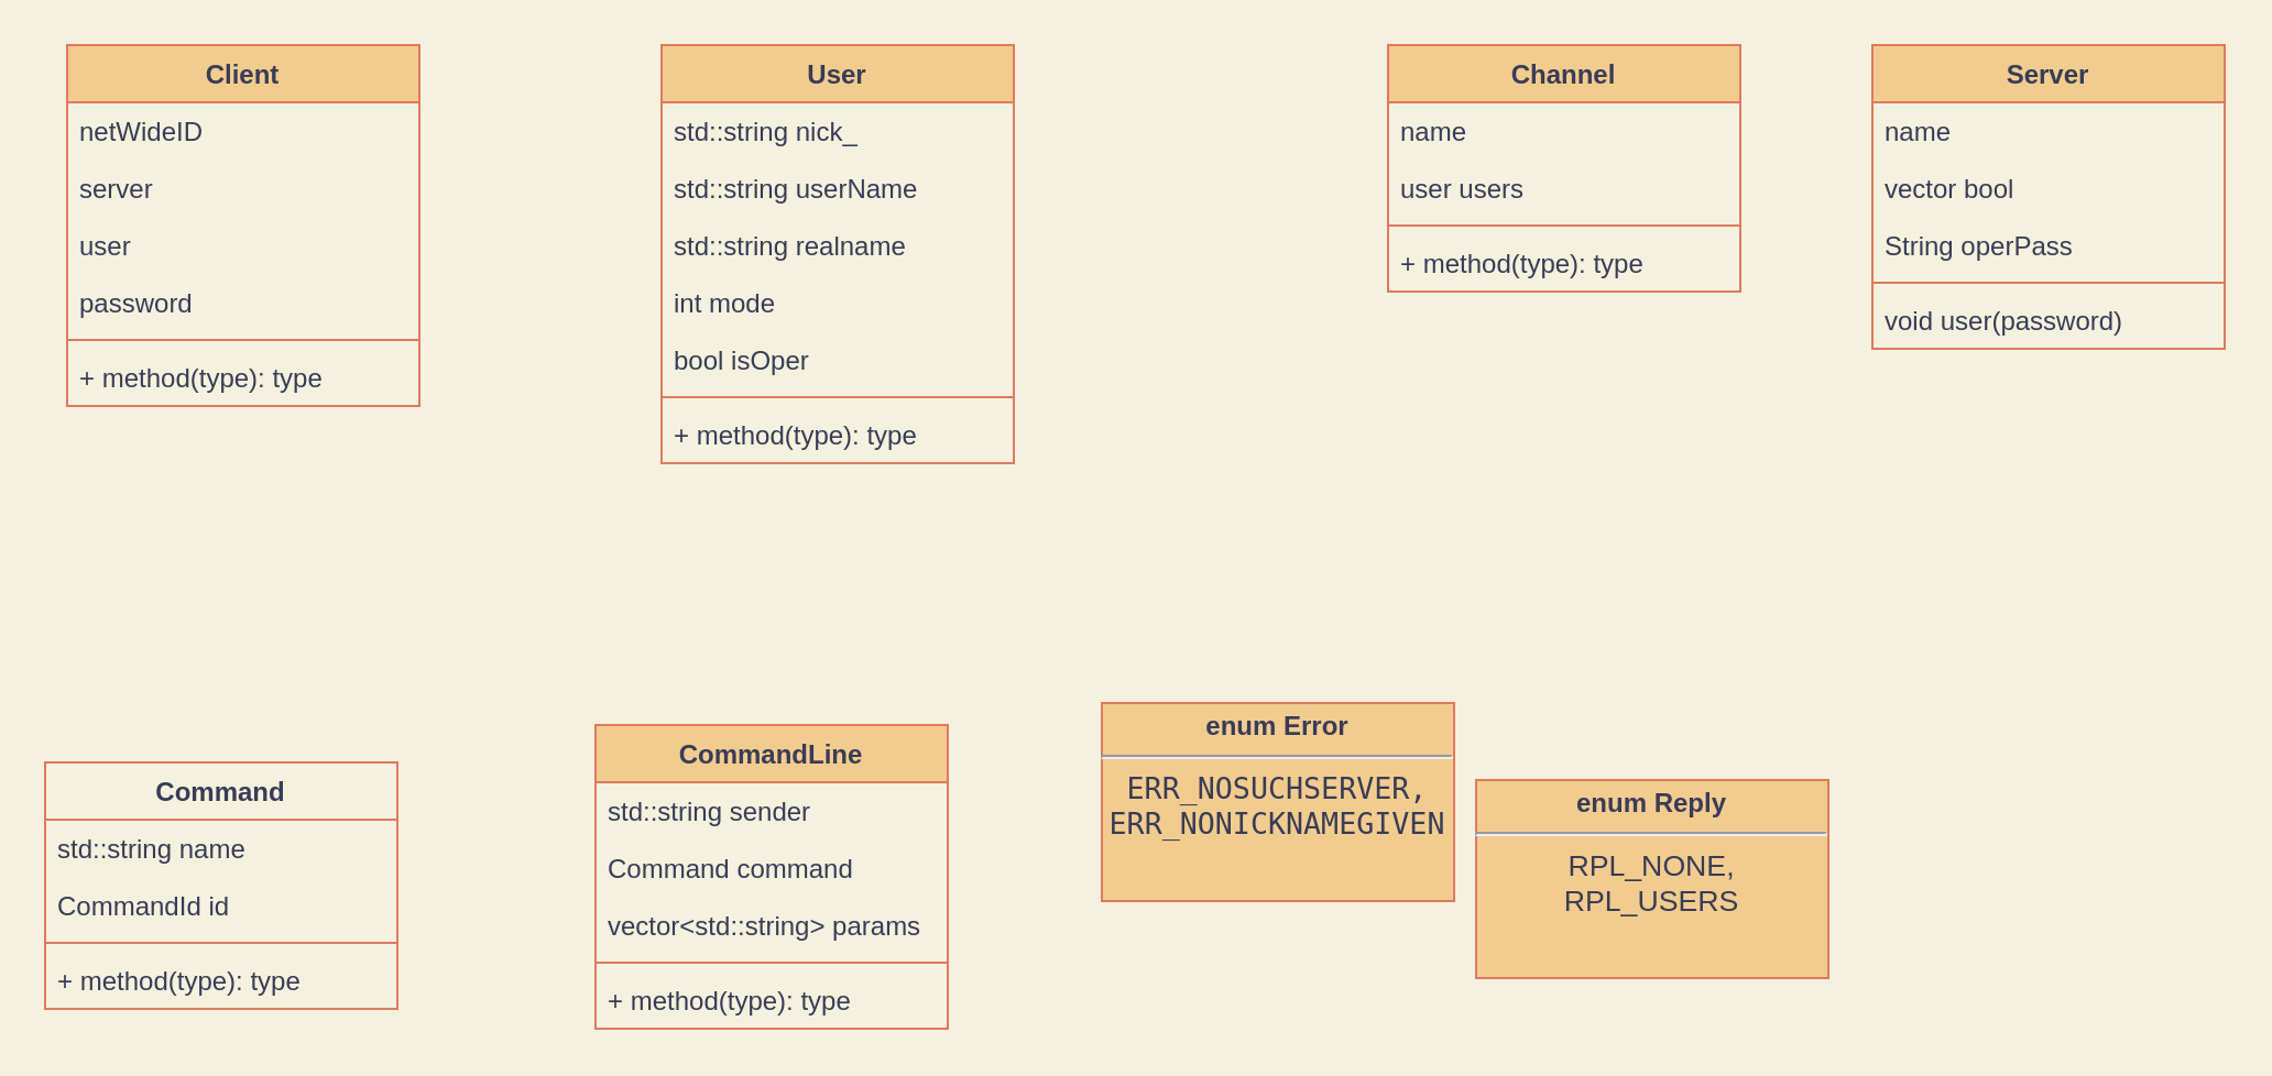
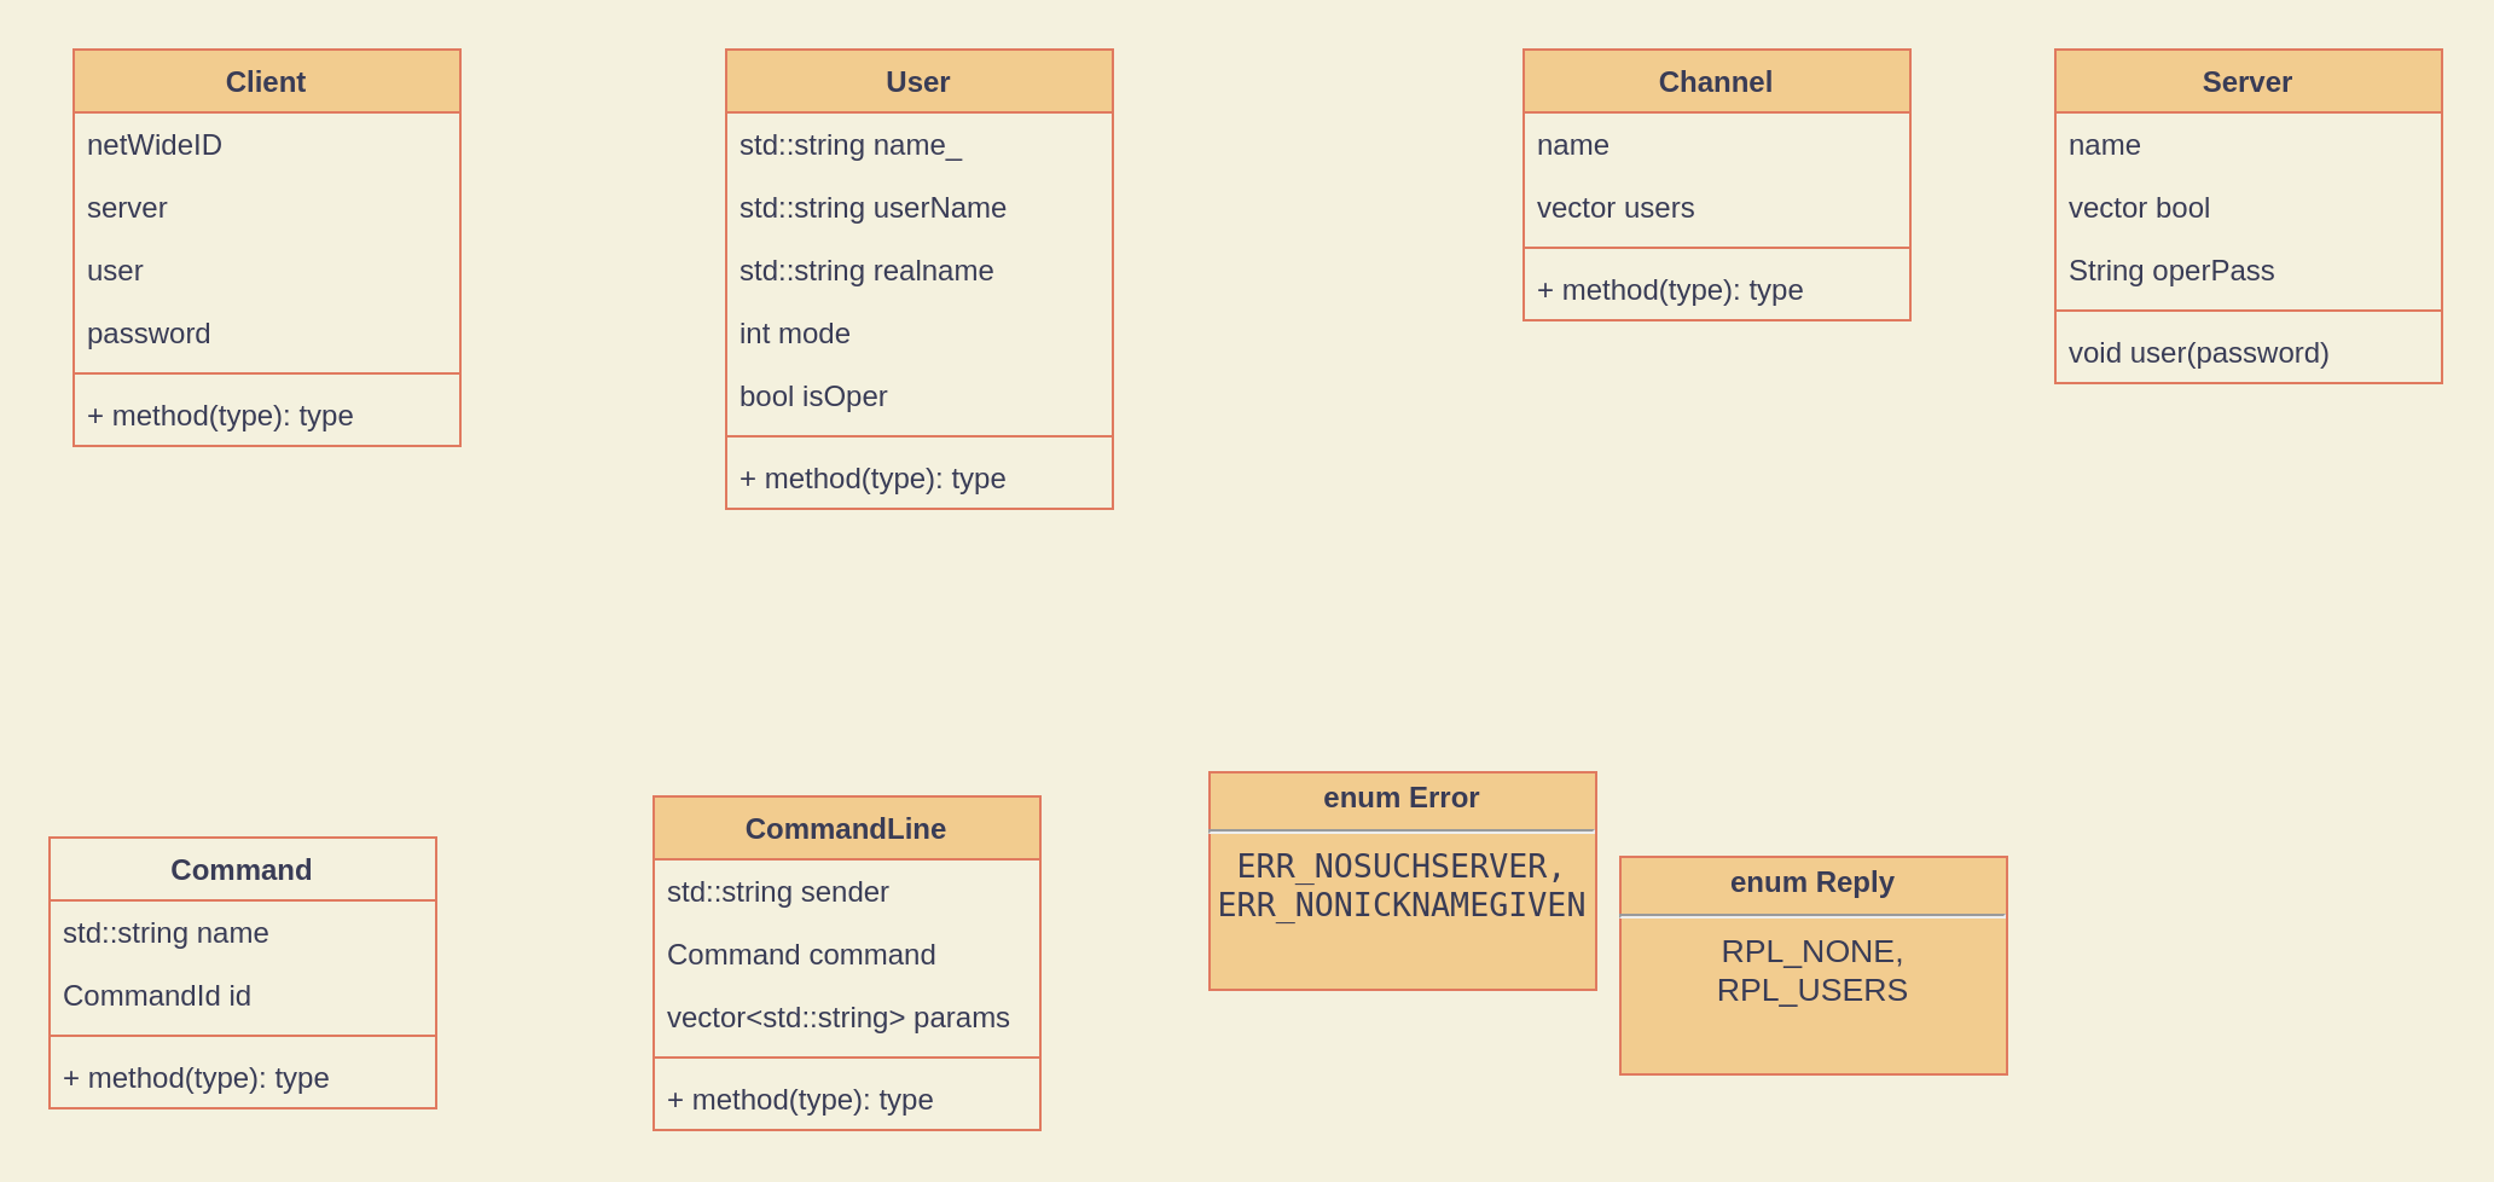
  <mxCell id="0" />
  <mxCell id="1" parent="0" />
  <mxCell id="2" value="Client" style="swimlane;fontStyle=1;align=center;verticalAlign=top;childLayout=stackLayout;horizontal=1;startSize=26;horizontalStack=0;resizeParent=1;resizeParentMax=0;resizeLast=0;collapsible=1;marginBottom=0;fillColor=#F2CC8F;strokeColor=#E07A5F;fontColor=#393C56;" parent="1" vertex="1"><mxGeometry x="30" y="20" width="160" height="164" as="geometry" /></mxCell>
  <mxCell id="3" value="netWideID" style="text;strokeColor=none;fillColor=none;align=left;verticalAlign=top;spacingLeft=4;spacingRight=4;overflow=hidden;rotatable=0;points=[[0,0.5],[1,0.5]];portConstraint=eastwest;fontColor=#393C56;" parent="2" vertex="1"><mxGeometry y="26" width="160" height="26" as="geometry" /></mxCell>
  <mxCell id="4" value="server" style="text;strokeColor=none;fillColor=none;align=left;verticalAlign=top;spacingLeft=4;spacingRight=4;overflow=hidden;rotatable=0;points=[[0,0.5],[1,0.5]];portConstraint=eastwest;fontColor=#393C56;" parent="2" vertex="1"><mxGeometry y="52" width="160" height="26" as="geometry" /></mxCell>
  <mxCell id="5" value="user" style="text;strokeColor=none;fillColor=none;align=left;verticalAlign=top;spacingLeft=4;spacingRight=4;overflow=hidden;rotatable=0;points=[[0,0.5],[1,0.5]];portConstraint=eastwest;fontColor=#393C56;" parent="2" vertex="1"><mxGeometry y="78" width="160" height="26" as="geometry" /></mxCell>
  <mxCell id="6" value="password" style="text;strokeColor=none;fillColor=none;align=left;verticalAlign=top;spacingLeft=4;spacingRight=4;overflow=hidden;rotatable=0;points=[[0,0.5],[1,0.5]];portConstraint=eastwest;fontColor=#393C56;" parent="2" vertex="1"><mxGeometry y="104" width="160" height="26" as="geometry" /></mxCell>
  <mxCell id="7" value="" style="line;strokeWidth=1;fillColor=none;align=left;verticalAlign=middle;spacingTop=-1;spacingLeft=3;spacingRight=3;rotatable=0;labelPosition=right;points=[];portConstraint=eastwest;labelBackgroundColor=#F4F1DE;strokeColor=#E07A5F;fontColor=#393C56;" parent="2" vertex="1"><mxGeometry y="130" width="160" height="8" as="geometry" /></mxCell>
  <mxCell id="8" value="+ method(type): type" style="text;strokeColor=none;fillColor=none;align=left;verticalAlign=top;spacingLeft=4;spacingRight=4;overflow=hidden;rotatable=0;points=[[0,0.5],[1,0.5]];portConstraint=eastwest;fontColor=#393C56;" parent="2" vertex="1"><mxGeometry y="138" width="160" height="26" as="geometry" /></mxCell>
  <mxCell id="9" value="User" style="swimlane;fontStyle=1;align=center;verticalAlign=top;childLayout=stackLayout;horizontal=1;startSize=26;horizontalStack=0;resizeParent=1;resizeParentMax=0;resizeLast=0;collapsible=1;marginBottom=0;fillColor=#F2CC8F;strokeColor=#E07A5F;fontColor=#393C56;" parent="1" vertex="1"><mxGeometry x="300" y="20" width="160" height="190" as="geometry" /></mxCell>
- <mxCell id="10" value="std::string nick_" style="text;strokeColor=none;fillColor=none;align=left;verticalAlign=top;spacingLeft=4;spacingRight=4;overflow=hidden;rotatable=0;points=[[0,0.5],[1,0.5]];portConstraint=eastwest;fontColor=#393C56;" parent="9" vertex="1"><mxGeometry y="26" width="160" height="26" as="geometry" /></mxCell>
+ <mxCell id="10" value="std::string name_" style="text;strokeColor=none;fillColor=none;align=left;verticalAlign=top;spacingLeft=4;spacingRight=4;overflow=hidden;rotatable=0;points=[[0,0.5],[1,0.5]];portConstraint=eastwest;fontColor=#393C56;" parent="9" vertex="1"><mxGeometry y="26" width="160" height="26" as="geometry" /></mxCell>
  <mxCell id="11" value="std::string userName" style="text;strokeColor=none;fillColor=none;align=left;verticalAlign=top;spacingLeft=4;spacingRight=4;overflow=hidden;rotatable=0;points=[[0,0.5],[1,0.5]];portConstraint=eastwest;fontColor=#393C56;" parent="9" vertex="1"><mxGeometry y="52" width="160" height="26" as="geometry" /></mxCell>
  <mxCell id="12" value="std::string realname" style="text;strokeColor=none;fillColor=none;align=left;verticalAlign=top;spacingLeft=4;spacingRight=4;overflow=hidden;rotatable=0;points=[[0,0.5],[1,0.5]];portConstraint=eastwest;fontColor=#393C56;" parent="9" vertex="1"><mxGeometry y="78" width="160" height="26" as="geometry" /></mxCell>
  <mxCell id="13" value="int mode" style="text;strokeColor=none;fillColor=none;align=left;verticalAlign=top;spacingLeft=4;spacingRight=4;overflow=hidden;rotatable=0;points=[[0,0.5],[1,0.5]];portConstraint=eastwest;fontColor=#393C56;" parent="9" vertex="1"><mxGeometry y="104" width="160" height="26" as="geometry" /></mxCell>
  <mxCell id="14" value="bool isOper" style="text;strokeColor=none;fillColor=none;align=left;verticalAlign=top;spacingLeft=4;spacingRight=4;overflow=hidden;rotatable=0;points=[[0,0.5],[1,0.5]];portConstraint=eastwest;fontColor=#393C56;" parent="9" vertex="1"><mxGeometry y="130" width="160" height="26" as="geometry" /></mxCell>
  <mxCell id="15" value="" style="line;strokeWidth=1;fillColor=none;align=left;verticalAlign=middle;spacingTop=-1;spacingLeft=3;spacingRight=3;rotatable=0;labelPosition=right;points=[];portConstraint=eastwest;labelBackgroundColor=#F4F1DE;strokeColor=#E07A5F;fontColor=#393C56;" parent="9" vertex="1"><mxGeometry y="156" width="160" height="8" as="geometry" /></mxCell>
  <mxCell id="16" value="+ method(type): type" style="text;strokeColor=none;fillColor=none;align=left;verticalAlign=top;spacingLeft=4;spacingRight=4;overflow=hidden;rotatable=0;points=[[0,0.5],[1,0.5]];portConstraint=eastwest;fontColor=#393C56;" parent="9" vertex="1"><mxGeometry y="164" width="160" height="26" as="geometry" /></mxCell>
  <mxCell id="17" value="Channel" style="swimlane;fontStyle=1;align=center;verticalAlign=top;childLayout=stackLayout;horizontal=1;startSize=26;horizontalStack=0;resizeParent=1;resizeParentMax=0;resizeLast=0;collapsible=1;marginBottom=0;fillColor=#F2CC8F;strokeColor=#E07A5F;fontColor=#393C56;" parent="1" vertex="1"><mxGeometry x="630" y="20" width="160" height="112" as="geometry" /></mxCell>
  <mxCell id="18" value="name" style="text;strokeColor=none;fillColor=none;align=left;verticalAlign=top;spacingLeft=4;spacingRight=4;overflow=hidden;rotatable=0;points=[[0,0.5],[1,0.5]];portConstraint=eastwest;fontColor=#393C56;" parent="17" vertex="1"><mxGeometry y="26" width="160" height="26" as="geometry" /></mxCell>
- <mxCell id="19" value="user users" style="text;strokeColor=none;fillColor=none;align=left;verticalAlign=top;spacingLeft=4;spacingRight=4;overflow=hidden;rotatable=0;points=[[0,0.5],[1,0.5]];portConstraint=eastwest;fontColor=#393C56;" parent="17" vertex="1"><mxGeometry y="52" width="160" height="26" as="geometry" /></mxCell>
+ <mxCell id="19" value="vector users" style="text;strokeColor=none;fillColor=none;align=left;verticalAlign=top;spacingLeft=4;spacingRight=4;overflow=hidden;rotatable=0;points=[[0,0.5],[1,0.5]];portConstraint=eastwest;fontColor=#393C56;" parent="17" vertex="1"><mxGeometry y="52" width="160" height="26" as="geometry" /></mxCell>
  <mxCell id="20" value="" style="line;strokeWidth=1;fillColor=none;align=left;verticalAlign=middle;spacingTop=-1;spacingLeft=3;spacingRight=3;rotatable=0;labelPosition=right;points=[];portConstraint=eastwest;labelBackgroundColor=#F4F1DE;strokeColor=#E07A5F;fontColor=#393C56;" parent="17" vertex="1"><mxGeometry y="78" width="160" height="8" as="geometry" /></mxCell>
  <mxCell id="21" value="+ method(type): type" style="text;strokeColor=none;fillColor=none;align=left;verticalAlign=top;spacingLeft=4;spacingRight=4;overflow=hidden;rotatable=0;points=[[0,0.5],[1,0.5]];portConstraint=eastwest;fontColor=#393C56;" parent="17" vertex="1"><mxGeometry y="86" width="160" height="26" as="geometry" /></mxCell>
  <mxCell id="22" value="Server" style="swimlane;fontStyle=1;align=center;verticalAlign=top;childLayout=stackLayout;horizontal=1;startSize=26;horizontalStack=0;resizeParent=1;resizeParentMax=0;resizeLast=0;collapsible=1;marginBottom=0;fillColor=#F2CC8F;strokeColor=#E07A5F;fontColor=#393C56;" parent="1" vertex="1"><mxGeometry x="850" y="20" width="160" height="138" as="geometry" /></mxCell>
  <mxCell id="23" value="name" style="text;strokeColor=none;fillColor=none;align=left;verticalAlign=top;spacingLeft=4;spacingRight=4;overflow=hidden;rotatable=0;points=[[0,0.5],[1,0.5]];portConstraint=eastwest;fontColor=#393C56;" parent="22" vertex="1"><mxGeometry y="26" width="160" height="26" as="geometry" /></mxCell>
  <mxCell id="24" value="vector bool" style="text;strokeColor=none;fillColor=none;align=left;verticalAlign=top;spacingLeft=4;spacingRight=4;overflow=hidden;rotatable=0;points=[[0,0.5],[1,0.5]];portConstraint=eastwest;fontColor=#393C56;" parent="22" vertex="1"><mxGeometry y="52" width="160" height="26" as="geometry" /></mxCell>
  <mxCell id="25" value="String operPass" style="text;strokeColor=none;fillColor=none;align=left;verticalAlign=top;spacingLeft=4;spacingRight=4;overflow=hidden;rotatable=0;points=[[0,0.5],[1,0.5]];portConstraint=eastwest;fontColor=#393C56;" parent="22" vertex="1"><mxGeometry y="78" width="160" height="26" as="geometry" /></mxCell>
  <mxCell id="26" value="" style="line;strokeWidth=1;fillColor=none;align=left;verticalAlign=middle;spacingTop=-1;spacingLeft=3;spacingRight=3;rotatable=0;labelPosition=right;points=[];portConstraint=eastwest;labelBackgroundColor=#F4F1DE;strokeColor=#E07A5F;fontColor=#393C56;" parent="22" vertex="1"><mxGeometry y="104" width="160" height="8" as="geometry" /></mxCell>
  <mxCell id="27" value="void user(password)" style="text;strokeColor=none;fillColor=none;align=left;verticalAlign=top;spacingLeft=4;spacingRight=4;overflow=hidden;rotatable=0;points=[[0,0.5],[1,0.5]];portConstraint=eastwest;fontColor=#393C56;" parent="22" vertex="1"><mxGeometry y="112" width="160" height="26" as="geometry" /></mxCell>
  <mxCell id="28" value="CommandLine" style="swimlane;fontStyle=1;align=center;verticalAlign=top;childLayout=stackLayout;horizontal=1;startSize=26;horizontalStack=0;resizeParent=1;resizeParentMax=0;resizeLast=0;collapsible=1;marginBottom=0;fillColor=#F2CC8F;strokeColor=#E07A5F;fontColor=#393C56;" vertex="1" parent="1"><mxGeometry x="270" y="329" width="160" height="138" as="geometry" /></mxCell>
  <mxCell id="29" value="std::string sender" style="text;strokeColor=none;fillColor=none;align=left;verticalAlign=top;spacingLeft=4;spacingRight=4;overflow=hidden;rotatable=0;points=[[0,0.5],[1,0.5]];portConstraint=eastwest;fontColor=#393C56;" vertex="1" parent="28"><mxGeometry y="26" width="160" height="26" as="geometry" /></mxCell>
  <mxCell id="30" value="Command command" style="text;strokeColor=none;fillColor=none;align=left;verticalAlign=top;spacingLeft=4;spacingRight=4;overflow=hidden;rotatable=0;points=[[0,0.5],[1,0.5]];portConstraint=eastwest;fontColor=#393C56;" vertex="1" parent="28"><mxGeometry y="52" width="160" height="26" as="geometry" /></mxCell>
  <mxCell id="31" value="vector&lt;std::string&gt; params" style="text;strokeColor=none;fillColor=none;align=left;verticalAlign=top;spacingLeft=4;spacingRight=4;overflow=hidden;rotatable=0;points=[[0,0.5],[1,0.5]];portConstraint=eastwest;fontColor=#393C56;" vertex="1" parent="28"><mxGeometry y="78" width="160" height="26" as="geometry" /></mxCell>
  <mxCell id="32" value="" style="line;strokeWidth=1;fillColor=none;align=left;verticalAlign=middle;spacingTop=-1;spacingLeft=3;spacingRight=3;rotatable=0;labelPosition=right;points=[];portConstraint=eastwest;labelBackgroundColor=#F4F1DE;strokeColor=#E07A5F;fontColor=#393C56;" vertex="1" parent="28"><mxGeometry y="104" width="160" height="8" as="geometry" /></mxCell>
  <mxCell id="33" value="+ method(type): type" style="text;strokeColor=none;fillColor=none;align=left;verticalAlign=top;spacingLeft=4;spacingRight=4;overflow=hidden;rotatable=0;points=[[0,0.5],[1,0.5]];portConstraint=eastwest;fontColor=#393C56;" vertex="1" parent="28"><mxGeometry y="112" width="160" height="26" as="geometry" /></mxCell>
  <mxCell id="34" value="Command" style="swimlane;fontStyle=1;align=center;verticalAlign=top;childLayout=stackLayout;horizontal=1;startSize=26;horizontalStack=0;resizeParent=1;resizeParentMax=0;resizeLast=0;collapsible=1;marginBottom=0;glass=0;rounded=0;shadow=0;sketch=0;separatorColor=none;noLabel=0;portConstraintRotation=0;snapToPoint=0;fixDash=0;autosize=0;container=0;dropTarget=1;metaEdit=0;backgroundOutline=0;movableLabel=0;comic=0;gradientDirection=west;strokeColor=#E07A5F;fontColor=#393C56;fillColor=none;" vertex="1" parent="1"><mxGeometry x="20" y="346" width="160" height="112" as="geometry" /></mxCell>
  <mxCell id="35" value="std::string name" style="text;strokeColor=none;align=left;verticalAlign=top;spacingLeft=4;spacingRight=4;overflow=hidden;rotatable=0;points=[[0,0.5],[1,0.5]];portConstraint=eastwest;fontColor=#393C56;" vertex="1" parent="34"><mxGeometry y="26" width="160" height="26" as="geometry" /></mxCell>
  <mxCell id="36" value="CommandId id" style="text;strokeColor=none;align=left;verticalAlign=top;spacingLeft=4;spacingRight=4;overflow=hidden;rotatable=0;points=[[0,0.5],[1,0.5]];portConstraint=eastwest;fontColor=#393C56;" vertex="1" parent="34"><mxGeometry y="52" width="160" height="26" as="geometry" /></mxCell>
  <mxCell id="37" value="" style="line;strokeWidth=1;align=left;verticalAlign=middle;spacingTop=-1;spacingLeft=3;spacingRight=3;rotatable=0;labelPosition=right;points=[];portConstraint=eastwest;fillColor=#F2CC8F;labelBackgroundColor=#F4F1DE;strokeColor=#E07A5F;fontColor=#393C56;" vertex="1" parent="34"><mxGeometry y="78" width="160" height="8" as="geometry" /></mxCell>
  <mxCell id="38" value="+ method(type): type" style="text;strokeColor=none;align=left;verticalAlign=top;spacingLeft=4;spacingRight=4;overflow=hidden;rotatable=0;points=[[0,0.5],[1,0.5]];portConstraint=eastwest;fontColor=#393C56;" vertex="1" parent="34"><mxGeometry y="86" width="160" height="26" as="geometry" /></mxCell>
  <mxCell id="39" value="&lt;p style=&quot;margin: 4px 0px 0px&quot;&gt;&lt;b&gt;enum Error&lt;/b&gt;&lt;/p&gt;&lt;hr&gt;&lt;pre class=&quot;newpage&quot; style=&quot;font-size: 13.333px ; margin-top: 0px ; margin-bottom: 0px&quot;&gt;ERR_NOSUCHSERVER,&lt;/pre&gt;&lt;pre class=&quot;newpage&quot; style=&quot;font-size: 13.333px ; margin-top: 0px ; margin-bottom: 0px&quot;&gt;ERR_NONICKNAMEGIVEN&lt;/pre&gt;&lt;pre class=&quot;newpage&quot; style=&quot;font-size: 13.333px ; margin-top: 0px ; margin-bottom: 0px&quot;&gt;&lt;br&gt;&lt;/pre&gt;" style="verticalAlign=top;align=center;overflow=fill;fontSize=12;fontFamily=Helvetica;html=1;fillColor=#F2CC8F;strokeColor=#E07A5F;fontColor=#393C56;" vertex="1" parent="1"><mxGeometry x="500" y="319" width="160" height="90" as="geometry" /></mxCell>
  <mxCell id="40" value="&lt;p style=&quot;margin: 4px 0px 0px&quot;&gt;&lt;b&gt;enum Reply&lt;/b&gt;&lt;/p&gt;&lt;hr&gt;&lt;p style=&quot;margin-top: 0px ; margin-bottom: 0px ; font-size: 13.333px&quot;&gt;&lt;span style=&quot;font-weight: normal&quot;&gt;RPL_&lt;/span&gt;&lt;span style=&quot;font-size: 13.333px&quot;&gt;N&lt;/span&gt;&lt;span style=&quot;font-size: 13.333px&quot;&gt;ONE,&lt;/span&gt;&lt;/p&gt;&lt;p style=&quot;margin-top: 0px ; margin-bottom: 0px ; font-size: 13.333px&quot;&gt;&lt;span style=&quot;font-weight: normal&quot;&gt;RPL_USERS&lt;/span&gt;&lt;/p&gt;&lt;pre class=&quot;newpage&quot; style=&quot;font-size: 13.333px ; margin-top: 0px ; margin-bottom: 0px&quot;&gt;&lt;br&gt;&lt;/pre&gt;" style="verticalAlign=top;align=center;overflow=fill;fontSize=12;fontFamily=Helvetica;html=1;fillColor=#F2CC8F;strokeColor=#E07A5F;fontColor=#393C56;" vertex="1" parent="1"><mxGeometry x="670" y="354" width="160" height="90" as="geometry" /></mxCell>
